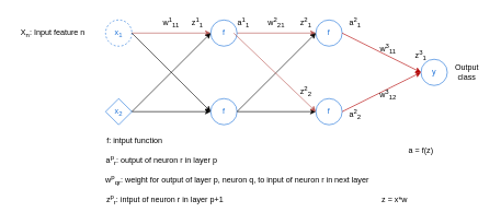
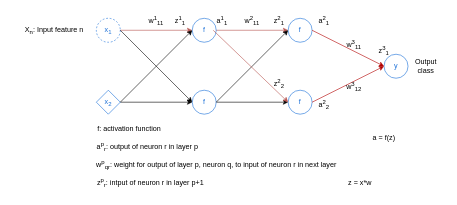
  <mxCell id="0" />
  <mxCell id="1" parent="0" />
  <mxCell id="2" value="" style="edgeStyle=orthogonalEdgeStyle;rounded=0;orthogonalLoop=1;jettySize=auto;html=1;fillColor=#f8cecc;strokeColor=#b85450;" edge="1" parent="1" source="3" target="7"><mxGeometry relative="1" as="geometry" /></mxCell>
  <mxCell id="3" value="&lt;font color=&quot;#1c71d8&quot;&gt;x&lt;sub&gt;1&lt;/sub&gt;&lt;/font&gt;" style="ellipse;whiteSpace=wrap;html=1;fillColor=none;strokeColor=#1c71d8;dashed=1;" vertex="1" parent="1"><mxGeometry x="160" y="30" width="40" height="40" as="geometry" /></mxCell>
  <mxCell id="4" style="edgeStyle=orthogonalEdgeStyle;rounded=0;orthogonalLoop=1;jettySize=auto;html=1;entryX=0;entryY=0.5;entryDx=0;entryDy=0;" edge="1" parent="1" source="5" target="9"><mxGeometry relative="1" as="geometry" /></mxCell>
  <mxCell id="5" value="&lt;font color=&quot;#1c71d8&quot;&gt;x&lt;sub&gt;2&lt;/sub&gt;&lt;/font&gt;" style="rhombus;whiteSpace=wrap;html=1;fillColor=none;strokeColor=#1c71d8;" vertex="1" parent="1"><mxGeometry x="160" y="150" width="40" height="40" as="geometry" /></mxCell>
  <mxCell id="6" style="edgeStyle=orthogonalEdgeStyle;rounded=0;orthogonalLoop=1;jettySize=auto;html=1;entryX=0;entryY=0.5;entryDx=0;entryDy=0;fillColor=#f8cecc;strokeColor=#b85450;" edge="1" parent="1" source="7" target="12"><mxGeometry relative="1" as="geometry" /></mxCell>
  <mxCell id="7" value="&lt;font color=&quot;#1c71d8&quot;&gt;f&lt;/font&gt;" style="ellipse;whiteSpace=wrap;html=1;fillColor=none;strokeColor=#1c71d8;" vertex="1" parent="1"><mxGeometry x="320" y="30" width="40" height="40" as="geometry" /></mxCell>
  <mxCell id="8" style="edgeStyle=orthogonalEdgeStyle;rounded=0;orthogonalLoop=1;jettySize=auto;html=1;entryX=0;entryY=0.5;entryDx=0;entryDy=0;" edge="1" parent="1" source="9" target="13"><mxGeometry relative="1" as="geometry" /></mxCell>
  <mxCell id="9" value="&lt;font color=&quot;#1c71d8&quot;&gt;f&lt;/font&gt;" style="ellipse;whiteSpace=wrap;html=1;fillColor=none;strokeColor=#1c71d8;" vertex="1" parent="1"><mxGeometry x="320" y="150" width="40" height="40" as="geometry" /></mxCell>
  <mxCell id="10" value="" style="endArrow=classic;html=1;rounded=0;exitX=1;exitY=0.5;exitDx=0;exitDy=0;entryX=0;entryY=0.5;entryDx=0;entryDy=0;" edge="1" parent="1" source="5" target="7"><mxGeometry width="50" height="50" relative="1" as="geometry"><mxPoint x="410" y="220" as="sourcePoint" /><mxPoint x="460" y="170" as="targetPoint" /></mxGeometry></mxCell>
  <mxCell id="11" value="" style="endArrow=classic;html=1;rounded=0;exitX=1;exitY=0.5;exitDx=0;exitDy=0;entryX=0;entryY=0.5;entryDx=0;entryDy=0;" edge="1" parent="1" source="3" target="9"><mxGeometry width="50" height="50" relative="1" as="geometry"><mxPoint x="210" y="180" as="sourcePoint" /><mxPoint x="330" y="60" as="targetPoint" /></mxGeometry></mxCell>
  <mxCell id="12" value="&lt;font color=&quot;#1c71d8&quot;&gt;f&lt;/font&gt;" style="ellipse;whiteSpace=wrap;html=1;fillColor=none;strokeColor=#1c71d8;" vertex="1" parent="1"><mxGeometry x="480" y="30" width="40" height="40" as="geometry" /></mxCell>
  <mxCell id="13" value="&lt;font color=&quot;#1c71d8&quot;&gt;f&lt;/font&gt;" style="ellipse;whiteSpace=wrap;html=1;fillColor=none;strokeColor=#1c71d8;" vertex="1" parent="1"><mxGeometry x="480" y="150" width="40" height="40" as="geometry" /></mxCell>
  <mxCell id="14" value="" style="endArrow=classic;html=1;rounded=0;exitX=1;exitY=0.5;exitDx=0;exitDy=0;entryX=0;entryY=0.5;entryDx=0;entryDy=0;" edge="1" parent="1" source="9" target="12"><mxGeometry width="50" height="50" relative="1" as="geometry"><mxPoint x="210" y="180" as="sourcePoint" /><mxPoint x="330" y="60" as="targetPoint" /></mxGeometry></mxCell>
  <mxCell id="15" value="&lt;font color=&quot;#1c71d8&quot;&gt;y&lt;/font&gt;" style="ellipse;whiteSpace=wrap;html=1;fillColor=none;strokeColor=#1c71d8;" vertex="1" parent="1"><mxGeometry x="640" y="90" width="40" height="40" as="geometry" /></mxCell>
  <mxCell id="16" value="" style="endArrow=classic;html=1;rounded=0;exitX=1;exitY=0.5;exitDx=0;exitDy=0;entryX=0;entryY=0.5;entryDx=0;entryDy=0;fillColor=#e51400;strokeColor=#B20000;" edge="1" parent="1" source="12" target="15"><mxGeometry width="50" height="50" relative="1" as="geometry"><mxPoint x="410" y="220" as="sourcePoint" /><mxPoint x="460" y="170" as="targetPoint" /></mxGeometry></mxCell>
  <mxCell id="17" value="" style="endArrow=classic;html=1;rounded=0;exitX=1;exitY=0.5;exitDx=0;exitDy=0;entryX=0;entryY=0.5;entryDx=0;entryDy=0;fillColor=#e51400;strokeColor=#B20000;" edge="1" parent="1" source="13" target="15"><mxGeometry width="50" height="50" relative="1" as="geometry"><mxPoint x="530" y="60" as="sourcePoint" /><mxPoint x="650" y="120" as="targetPoint" /></mxGeometry></mxCell>
  <mxCell id="18" value="w&lt;sup&gt;1&lt;/sup&gt;&lt;sub&gt;11&lt;/sub&gt;" style="text;html=1;strokeColor=none;fillColor=none;align=center;verticalAlign=middle;whiteSpace=wrap;rounded=0;" vertex="1" parent="1"><mxGeometry x="230" y="20" width="60" height="30" as="geometry" /></mxCell>
- <mxCell id="19" value="w&lt;sup&gt;2&lt;/sup&gt;&lt;sub&gt;21&lt;/sub&gt;" style="text;html=1;strokeColor=none;fillColor=none;align=center;verticalAlign=middle;whiteSpace=wrap;rounded=0;" vertex="1" parent="1"><mxGeometry x="390" y="20" width="60" height="30" as="geometry" /></mxCell>
+ <mxCell id="19" value="w&lt;sup&gt;2&lt;/sup&gt;&lt;sub&gt;11&lt;/sub&gt;" style="text;html=1;strokeColor=none;fillColor=none;align=center;verticalAlign=middle;whiteSpace=wrap;rounded=0;" vertex="1" parent="1"><mxGeometry x="390" y="20" width="60" height="30" as="geometry" /></mxCell>
  <mxCell id="20" value="w&lt;sup&gt;3&lt;/sup&gt;&lt;sub&gt;11&lt;/sub&gt;" style="text;html=1;strokeColor=none;fillColor=none;align=center;verticalAlign=middle;whiteSpace=wrap;rounded=0;" vertex="1" parent="1"><mxGeometry x="560" y="60" width="60" height="30" as="geometry" /></mxCell>
  <mxCell id="21" value="w&lt;sup&gt;3&lt;/sup&gt;&lt;sub&gt;12&lt;/sub&gt;" style="text;html=1;strokeColor=none;fillColor=none;align=center;verticalAlign=middle;whiteSpace=wrap;rounded=0;" vertex="1" parent="1"><mxGeometry x="560" y="130" width="60" height="30" as="geometry" /></mxCell>
  <mxCell id="22" value="a&lt;sup&gt;1&lt;/sup&gt;&lt;sub&gt;1&lt;/sub&gt;" style="text;html=1;strokeColor=none;fillColor=none;align=center;verticalAlign=middle;whiteSpace=wrap;rounded=0;" vertex="1" parent="1"><mxGeometry x="340" y="20" width="60" height="30" as="geometry" /></mxCell>
  <mxCell id="23" value="a&lt;sup&gt;2&lt;/sup&gt;&lt;sub&gt;1&lt;/sub&gt;" style="text;html=1;strokeColor=none;fillColor=none;align=center;verticalAlign=middle;whiteSpace=wrap;rounded=0;" vertex="1" parent="1"><mxGeometry x="510" y="20" width="60" height="30" as="geometry" /></mxCell>
  <mxCell id="24" value="a&lt;sup&gt;2&lt;/sup&gt;&lt;sub&gt;2&lt;/sub&gt;" style="text;html=1;strokeColor=none;fillColor=none;align=center;verticalAlign=middle;whiteSpace=wrap;rounded=0;" vertex="1" parent="1"><mxGeometry x="510" y="160" width="60" height="30" as="geometry" /></mxCell>
  <mxCell id="25" value="z&lt;sup&gt;1&lt;/sup&gt;&lt;sub&gt;1&lt;/sub&gt;" style="text;html=1;strokeColor=none;fillColor=none;align=center;verticalAlign=middle;whiteSpace=wrap;rounded=0;" vertex="1" parent="1"><mxGeometry x="270" y="20" width="60" height="30" as="geometry" /></mxCell>
  <mxCell id="26" value="z&lt;sup&gt;2&lt;/sup&gt;&lt;sub&gt;1&lt;/sub&gt;" style="text;html=1;strokeColor=none;fillColor=none;align=center;verticalAlign=middle;whiteSpace=wrap;rounded=0;" vertex="1" parent="1"><mxGeometry x="435" y="20" width="60" height="30" as="geometry" /></mxCell>
  <mxCell id="27" value="z&lt;sup&gt;2&lt;/sup&gt;&lt;sub&gt;2&lt;/sub&gt;" style="text;html=1;strokeColor=none;fillColor=none;align=center;verticalAlign=middle;whiteSpace=wrap;rounded=0;" vertex="1" parent="1"><mxGeometry x="435" y="125" width="60" height="30" as="geometry" /></mxCell>
  <mxCell id="28" value="z&lt;sup&gt;3&lt;/sup&gt;&lt;sub&gt;1&lt;/sub&gt;" style="text;html=1;strokeColor=none;fillColor=none;align=center;verticalAlign=middle;whiteSpace=wrap;rounded=0;" vertex="1" parent="1"><mxGeometry x="610" y="70" width="60" height="30" as="geometry" /></mxCell>
- <mxCell id="29" value="X&lt;sub&gt;n&lt;/sub&gt;: Input feature n" style="text;html=1;strokeColor=none;fillColor=none;align=center;verticalAlign=middle;whiteSpace=wrap;rounded=0;" vertex="1" parent="1"><mxGeometry x="10" y="35" width="140" height="30" as="geometry" /></mxCell>
+ <mxCell id="29" value="X&lt;sub&gt;n&lt;/sub&gt;: Input feature n" style="text;html=1;strokeColor=none;fillColor=none;align=center;verticalAlign=middle;whiteSpace=wrap;rounded=0;" vertex="1" parent="1"><mxGeometry x="20" y="35" width="140" height="30" as="geometry" /></mxCell>
  <mxCell id="30" value="Output class" style="text;html=1;strokeColor=none;fillColor=none;align=center;verticalAlign=middle;whiteSpace=wrap;rounded=0;" vertex="1" parent="1"><mxGeometry x="680" y="95" width="60" height="30" as="geometry" /></mxCell>
  <mxCell id="31" value="w&lt;sup&gt;p&lt;/sup&gt;&lt;sub&gt;qr&lt;/sub&gt;: weight for output of layer p, neuron q, to input of neuron r in next layer" style="text;html=1;align=center;verticalAlign=middle;resizable=0;points=[];autosize=1;strokeColor=none;fillColor=none;" vertex="1" parent="1"><mxGeometry x="150" y="260" width="420" height="30" as="geometry" /></mxCell>
  <mxCell id="32" value="a&lt;sup&gt;p&lt;/sup&gt;&lt;sub&gt;r&lt;/sub&gt;: output of neuron r in layer p" style="text;html=1;align=center;verticalAlign=middle;resizable=0;points=[];autosize=1;strokeColor=none;fillColor=none;" vertex="1" parent="1"><mxGeometry x="150" y="230" width="190" height="30" as="geometry" /></mxCell>
  <mxCell id="33" value="z&lt;sup&gt;p&lt;/sup&gt;&lt;sub&gt;r&lt;/sub&gt;: intput of neuron r in layer p+1" style="text;html=1;align=center;verticalAlign=middle;resizable=0;points=[];autosize=1;strokeColor=none;fillColor=none;" vertex="1" parent="1"><mxGeometry x="150" y="290" width="200" height="30" as="geometry" /></mxCell>
- <mxCell id="34" value="&lt;div align=&quot;left&quot;&gt;f: intput function&lt;br&gt;&lt;/div&gt;" style="text;html=1;align=left;verticalAlign=middle;resizable=0;points=[];autosize=1;strokeColor=none;fillColor=none;" vertex="1" parent="1"><mxGeometry x="160" y="200" width="130" height="30" as="geometry" /></mxCell>
+ <mxCell id="34" value="&lt;div align=&quot;left&quot;&gt;f: activation function&lt;br&gt;&lt;/div&gt;" style="text;html=1;align=left;verticalAlign=middle;resizable=0;points=[];autosize=1;strokeColor=none;fillColor=none;" vertex="1" parent="1"><mxGeometry x="160" y="200" width="130" height="30" as="geometry" /></mxCell>
  <mxCell id="35" value="a = f(z)" style="text;html=1;strokeColor=none;fillColor=none;align=center;verticalAlign=middle;whiteSpace=wrap;rounded=0;" vertex="1" parent="1"><mxGeometry x="610" y="215" width="60" height="30" as="geometry" /></mxCell>
  <mxCell id="36" value="z = x*w" style="text;html=1;strokeColor=none;fillColor=none;align=center;verticalAlign=middle;whiteSpace=wrap;rounded=0;" vertex="1" parent="1"><mxGeometry x="570" y="290" width="60" height="30" as="geometry" /></mxCell>
  <mxCell id="37" value="" style="endArrow=classic;html=1;rounded=0;fillColor=#f8cecc;strokeColor=#b85450;entryX=0;entryY=0.5;entryDx=0;entryDy=0;exitX=0.25;exitY=1;exitDx=0;exitDy=0;" edge="1" parent="1" source="22" target="13"><mxGeometry width="50" height="50" relative="1" as="geometry"><mxPoint x="330" y="440" as="sourcePoint" /><mxPoint x="380" y="390" as="targetPoint" /></mxGeometry></mxCell>
